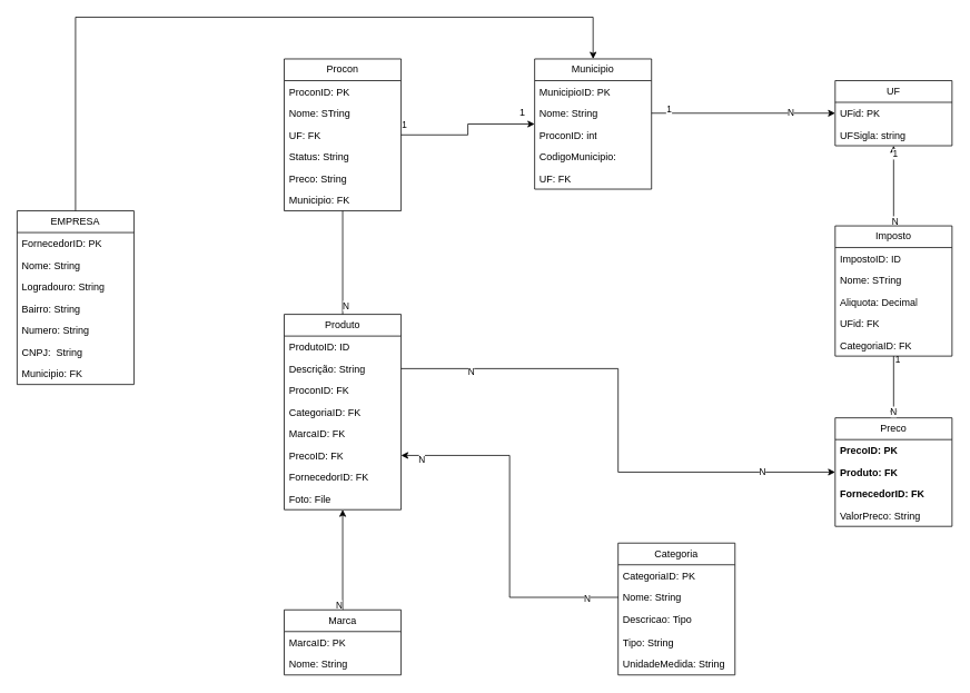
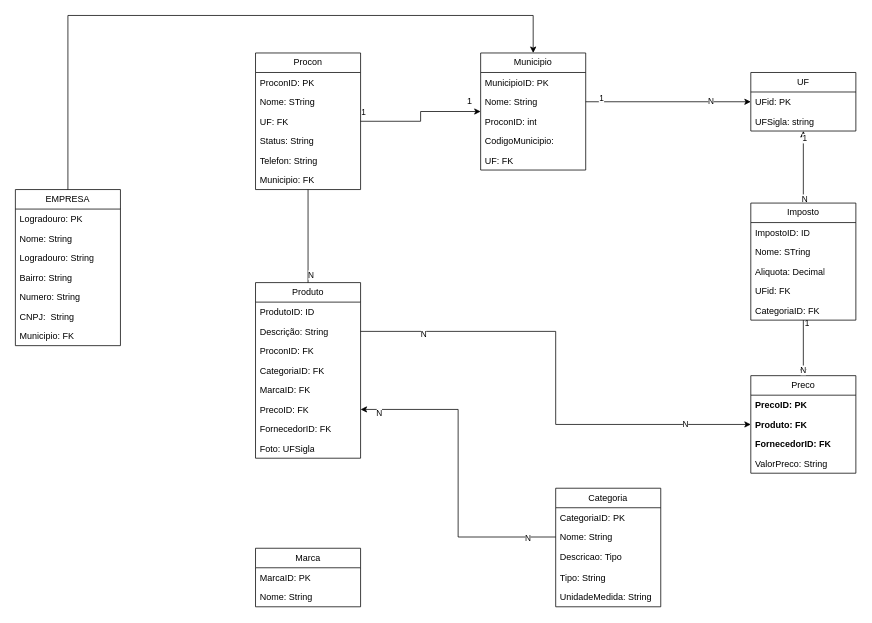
  <mxCell id="0" />
  <mxCell id="1" parent="0" />
  <mxCell id="2" style="edgeStyle=orthogonalEdgeStyle;rounded=0;orthogonalLoop=1;jettySize=auto;html=1;exitX=1;exitY=0.5;exitDx=0;exitDy=0;" parent="1" source="7" target="11" edge="1"><mxGeometry relative="1" as="geometry"><mxPoint x="490" y="148" as="sourcePoint" /></mxGeometry></mxCell>
  <mxCell id="3" value="1" style="edgeLabel;html=1;align=center;verticalAlign=middle;resizable=0;points=[];" parent="2" vertex="1" connectable="0"><mxGeometry x="-0.73" y="-1" relative="1" as="geometry"><mxPoint x="-20" y="-14" as="offset" /></mxGeometry></mxCell>
  <mxCell id="4" value="Procon" style="swimlane;fontStyle=0;childLayout=stackLayout;horizontal=1;startSize=26;fillColor=none;horizontalStack=0;resizeParent=1;resizeParentMax=0;resizeLast=0;collapsible=1;marginBottom=0;whiteSpace=wrap;html=1;" parent="1" vertex="1"><mxGeometry x="340" y="70" width="140" height="182" as="geometry" /></mxCell>
  <mxCell id="5" value="ProconID: PK" style="text;strokeColor=none;fillColor=none;align=left;verticalAlign=top;spacingLeft=4;spacingRight=4;overflow=hidden;rotatable=0;points=[[0,0.5],[1,0.5]];portConstraint=eastwest;whiteSpace=wrap;html=1;" parent="4" vertex="1"><mxGeometry y="26" width="140" height="26" as="geometry" /></mxCell>
  <mxCell id="6" value="Nome: STring" style="text;strokeColor=none;fillColor=none;align=left;verticalAlign=top;spacingLeft=4;spacingRight=4;overflow=hidden;rotatable=0;points=[[0,0.5],[1,0.5]];portConstraint=eastwest;whiteSpace=wrap;html=1;" parent="4" vertex="1"><mxGeometry y="52" width="140" height="26" as="geometry" /></mxCell>
  <mxCell id="7" value="UF: FK" style="text;strokeColor=none;fillColor=none;align=left;verticalAlign=top;spacingLeft=4;spacingRight=4;overflow=hidden;rotatable=0;points=[[0,0.5],[1,0.5]];portConstraint=eastwest;whiteSpace=wrap;html=1;" parent="4" vertex="1"><mxGeometry y="78" width="140" height="26" as="geometry" /></mxCell>
  <mxCell id="8" value="Status: String" style="text;strokeColor=none;fillColor=none;align=left;verticalAlign=top;spacingLeft=4;spacingRight=4;overflow=hidden;rotatable=0;points=[[0,0.5],[1,0.5]];portConstraint=eastwest;whiteSpace=wrap;html=1;" parent="4" vertex="1"><mxGeometry y="104" width="140" height="26" as="geometry" /></mxCell>
- <mxCell id="9" value="Preco: String" style="text;strokeColor=none;fillColor=none;align=left;verticalAlign=top;spacingLeft=4;spacingRight=4;overflow=hidden;rotatable=0;points=[[0,0.5],[1,0.5]];portConstraint=eastwest;whiteSpace=wrap;html=1;" parent="4" vertex="1"><mxGeometry y="130" width="140" height="26" as="geometry" /></mxCell>
+ <mxCell id="9" value="Telefon: String" style="text;strokeColor=none;fillColor=none;align=left;verticalAlign=top;spacingLeft=4;spacingRight=4;overflow=hidden;rotatable=0;points=[[0,0.5],[1,0.5]];portConstraint=eastwest;whiteSpace=wrap;html=1;" parent="4" vertex="1"><mxGeometry y="130" width="140" height="26" as="geometry" /></mxCell>
  <mxCell id="10" value="Municipio: FK" style="text;strokeColor=none;fillColor=none;align=left;verticalAlign=top;spacingLeft=4;spacingRight=4;overflow=hidden;rotatable=0;points=[[0,0.5],[1,0.5]];portConstraint=eastwest;whiteSpace=wrap;html=1;" parent="4" vertex="1"><mxGeometry y="156" width="140" height="26" as="geometry" /></mxCell>
  <mxCell id="11" value="Municipio" style="swimlane;fontStyle=0;childLayout=stackLayout;horizontal=1;startSize=26;fillColor=none;horizontalStack=0;resizeParent=1;resizeParentMax=0;resizeLast=0;collapsible=1;marginBottom=0;whiteSpace=wrap;html=1;" parent="1" vertex="1"><mxGeometry x="640" y="70" width="140" height="156" as="geometry" /></mxCell>
  <mxCell id="12" value="MunicipioID: PK" style="text;strokeColor=none;fillColor=none;align=left;verticalAlign=top;spacingLeft=4;spacingRight=4;overflow=hidden;rotatable=0;points=[[0,0.5],[1,0.5]];portConstraint=eastwest;whiteSpace=wrap;html=1;" parent="11" vertex="1"><mxGeometry y="26" width="140" height="26" as="geometry" /></mxCell>
  <mxCell id="13" value="Nome: String" style="text;strokeColor=none;fillColor=none;align=left;verticalAlign=top;spacingLeft=4;spacingRight=4;overflow=hidden;rotatable=0;points=[[0,0.5],[1,0.5]];portConstraint=eastwest;whiteSpace=wrap;html=1;" parent="11" vertex="1"><mxGeometry y="52" width="140" height="26" as="geometry" /></mxCell>
  <mxCell id="14" value="ProconID: int" style="text;strokeColor=none;fillColor=none;align=left;verticalAlign=top;spacingLeft=4;spacingRight=4;overflow=hidden;rotatable=0;points=[[0,0.5],[1,0.5]];portConstraint=eastwest;whiteSpace=wrap;html=1;" parent="11" vertex="1"><mxGeometry y="78" width="140" height="26" as="geometry" /></mxCell>
  <mxCell id="15" value="CodigoMunicipio:" style="text;strokeColor=none;fillColor=none;align=left;verticalAlign=top;spacingLeft=4;spacingRight=4;overflow=hidden;rotatable=0;points=[[0,0.5],[1,0.5]];portConstraint=eastwest;whiteSpace=wrap;html=1;" parent="11" vertex="1"><mxGeometry y="104" width="140" height="26" as="geometry" /></mxCell>
  <mxCell id="16" value="UF: FK" style="text;strokeColor=none;fillColor=none;align=left;verticalAlign=top;spacingLeft=4;spacingRight=4;overflow=hidden;rotatable=0;points=[[0,0.5],[1,0.5]];portConstraint=eastwest;whiteSpace=wrap;html=1;" parent="11" vertex="1"><mxGeometry y="130" width="140" height="26" as="geometry" /></mxCell>
  <mxCell id="17" value="UF" style="swimlane;fontStyle=0;childLayout=stackLayout;horizontal=1;startSize=26;fillColor=none;horizontalStack=0;resizeParent=1;resizeParentMax=0;resizeLast=0;collapsible=1;marginBottom=0;whiteSpace=wrap;html=1;" parent="1" vertex="1"><mxGeometry x="1000" y="96" width="140" height="78" as="geometry" /></mxCell>
  <mxCell id="18" value="UFid: PK" style="text;strokeColor=none;fillColor=none;align=left;verticalAlign=top;spacingLeft=4;spacingRight=4;overflow=hidden;rotatable=0;points=[[0,0.5],[1,0.5]];portConstraint=eastwest;whiteSpace=wrap;html=1;" parent="17" vertex="1"><mxGeometry y="26" width="140" height="26" as="geometry" /></mxCell>
  <mxCell id="19" value="UFSigla: string" style="text;strokeColor=none;fillColor=none;align=left;verticalAlign=top;spacingLeft=4;spacingRight=4;overflow=hidden;rotatable=0;points=[[0,0.5],[1,0.5]];portConstraint=eastwest;whiteSpace=wrap;html=1;" parent="17" vertex="1"><mxGeometry y="52" width="140" height="26" as="geometry" /></mxCell>
  <mxCell id="20" style="edgeStyle=orthogonalEdgeStyle;rounded=0;orthogonalLoop=1;jettySize=auto;html=1;exitX=1;exitY=0.5;exitDx=0;exitDy=0;entryX=0;entryY=0.5;entryDx=0;entryDy=0;" parent="1" source="27" target="45" edge="1"><mxGeometry relative="1" as="geometry" /></mxCell>
  <mxCell id="21" value="N" style="edgeLabel;html=1;align=center;verticalAlign=middle;resizable=0;points=[];" parent="20" vertex="1" connectable="0"><mxGeometry x="-0.741" y="-3" relative="1" as="geometry"><mxPoint as="offset" /></mxGeometry></mxCell>
  <mxCell id="22" value="N" style="edgeLabel;html=1;align=center;verticalAlign=middle;resizable=0;points=[];" parent="20" vertex="1" connectable="0"><mxGeometry x="0.726" y="1" relative="1" as="geometry"><mxPoint as="offset" /></mxGeometry></mxCell>
  <mxCell id="23" style="edgeStyle=orthogonalEdgeStyle;rounded=0;orthogonalLoop=1;jettySize=auto;html=1;endArrow=none;" parent="1" source="25" target="4" edge="1"><mxGeometry relative="1" as="geometry" /></mxCell>
  <mxCell id="24" value="N" style="edgeLabel;html=1;align=center;verticalAlign=middle;resizable=0;points=[];" parent="23" vertex="1" connectable="0"><mxGeometry x="-0.819" y="-3" relative="1" as="geometry"><mxPoint as="offset" /></mxGeometry></mxCell>
  <mxCell id="25" value="Produto" style="swimlane;fontStyle=0;childLayout=stackLayout;horizontal=1;startSize=26;fillColor=none;horizontalStack=0;resizeParent=1;resizeParentMax=0;resizeLast=0;collapsible=1;marginBottom=0;whiteSpace=wrap;html=1;" parent="1" vertex="1"><mxGeometry x="340" y="376" width="140" height="234" as="geometry" /></mxCell>
  <mxCell id="26" value="ProdutoID: ID" style="text;strokeColor=none;fillColor=none;align=left;verticalAlign=top;spacingLeft=4;spacingRight=4;overflow=hidden;rotatable=0;points=[[0,0.5],[1,0.5]];portConstraint=eastwest;whiteSpace=wrap;html=1;" parent="25" vertex="1"><mxGeometry y="26" width="140" height="26" as="geometry" /></mxCell>
  <mxCell id="27" value="Descrição: String" style="text;strokeColor=none;fillColor=none;align=left;verticalAlign=top;spacingLeft=4;spacingRight=4;overflow=hidden;rotatable=0;points=[[0,0.5],[1,0.5]];portConstraint=eastwest;whiteSpace=wrap;html=1;" parent="25" vertex="1"><mxGeometry y="52" width="140" height="26" as="geometry" /></mxCell>
  <mxCell id="28" value="ProconID: FK" style="text;strokeColor=none;fillColor=none;align=left;verticalAlign=top;spacingLeft=4;spacingRight=4;overflow=hidden;rotatable=0;points=[[0,0.5],[1,0.5]];portConstraint=eastwest;whiteSpace=wrap;html=1;" parent="25" vertex="1"><mxGeometry y="78" width="140" height="26" as="geometry" /></mxCell>
  <mxCell id="29" value="CategoriaID: FK" style="text;strokeColor=none;fillColor=none;align=left;verticalAlign=top;spacingLeft=4;spacingRight=4;overflow=hidden;rotatable=0;points=[[0,0.5],[1,0.5]];portConstraint=eastwest;whiteSpace=wrap;html=1;" parent="25" vertex="1"><mxGeometry y="104" width="140" height="26" as="geometry" /></mxCell>
  <mxCell id="30" value="MarcaID: FK" style="text;strokeColor=none;fillColor=none;align=left;verticalAlign=top;spacingLeft=4;spacingRight=4;overflow=hidden;rotatable=0;points=[[0,0.5],[1,0.5]];portConstraint=eastwest;whiteSpace=wrap;html=1;" parent="25" vertex="1"><mxGeometry y="130" width="140" height="26" as="geometry" /></mxCell>
  <mxCell id="31" value="PrecoID: FK" style="text;strokeColor=none;fillColor=none;align=left;verticalAlign=top;spacingLeft=4;spacingRight=4;overflow=hidden;rotatable=0;points=[[0,0.5],[1,0.5]];portConstraint=eastwest;whiteSpace=wrap;html=1;" parent="25" vertex="1"><mxGeometry y="156" width="140" height="26" as="geometry" /></mxCell>
  <mxCell id="32" value="FornecedorID: FK" style="text;strokeColor=none;fillColor=none;align=left;verticalAlign=top;spacingLeft=4;spacingRight=4;overflow=hidden;rotatable=0;points=[[0,0.5],[1,0.5]];portConstraint=eastwest;whiteSpace=wrap;html=1;" parent="25" vertex="1"><mxGeometry y="182" width="140" height="26" as="geometry" /></mxCell>
- <mxCell id="33" value="Foto: File" style="text;strokeColor=none;fillColor=none;align=left;verticalAlign=top;spacingLeft=4;spacingRight=4;overflow=hidden;rotatable=0;points=[[0,0.5],[1,0.5]];portConstraint=eastwest;whiteSpace=wrap;html=1;" parent="25" vertex="1"><mxGeometry y="208" width="140" height="26" as="geometry" /></mxCell>
+ <mxCell id="33" value="Foto: UFSigla" style="text;strokeColor=none;fillColor=none;align=left;verticalAlign=top;spacingLeft=4;spacingRight=4;overflow=hidden;rotatable=0;points=[[0,0.5],[1,0.5]];portConstraint=eastwest;whiteSpace=wrap;html=1;" parent="25" vertex="1"><mxGeometry y="208" width="140" height="26" as="geometry" /></mxCell>
  <mxCell id="34" style="edgeStyle=orthogonalEdgeStyle;rounded=0;orthogonalLoop=1;jettySize=auto;html=1;entryX=0.5;entryY=0;entryDx=0;entryDy=0;exitX=0.5;exitY=0;exitDx=0;exitDy=0;" edge="1" parent="1" source="35" target="11"><mxGeometry relative="1" as="geometry"><Array as="points"><mxPoint x="90" y="20" /><mxPoint x="710" y="20" /></Array></mxGeometry></mxCell>
  <mxCell id="35" value="EMPRESA" style="swimlane;fontStyle=0;childLayout=stackLayout;horizontal=1;startSize=26;fillColor=none;horizontalStack=0;resizeParent=1;resizeParentMax=0;resizeLast=0;collapsible=1;marginBottom=0;whiteSpace=wrap;html=1;" parent="1" vertex="1"><mxGeometry x="20" y="252" width="140" height="208" as="geometry" /></mxCell>
- <mxCell id="36" value="FornecedorID: PK" style="text;strokeColor=none;fillColor=none;align=left;verticalAlign=top;spacingLeft=4;spacingRight=4;overflow=hidden;rotatable=0;points=[[0,0.5],[1,0.5]];portConstraint=eastwest;whiteSpace=wrap;html=1;" parent="35" vertex="1"><mxGeometry y="26" width="140" height="26" as="geometry" /></mxCell>
+ <mxCell id="36" value="Logradouro: PK" style="text;strokeColor=none;fillColor=none;align=left;verticalAlign=top;spacingLeft=4;spacingRight=4;overflow=hidden;rotatable=0;points=[[0,0.5],[1,0.5]];portConstraint=eastwest;whiteSpace=wrap;html=1;" parent="35" vertex="1"><mxGeometry y="26" width="140" height="26" as="geometry" /></mxCell>
  <mxCell id="37" value="Nome: String" style="text;strokeColor=none;fillColor=none;align=left;verticalAlign=top;spacingLeft=4;spacingRight=4;overflow=hidden;rotatable=0;points=[[0,0.5],[1,0.5]];portConstraint=eastwest;whiteSpace=wrap;html=1;" parent="35" vertex="1"><mxGeometry y="52" width="140" height="26" as="geometry" /></mxCell>
  <mxCell id="38" value="Logradouro: String" style="text;strokeColor=none;fillColor=none;align=left;verticalAlign=top;spacingLeft=4;spacingRight=4;overflow=hidden;rotatable=0;points=[[0,0.5],[1,0.5]];portConstraint=eastwest;whiteSpace=wrap;html=1;" parent="35" vertex="1"><mxGeometry y="78" width="140" height="26" as="geometry" /></mxCell>
  <mxCell id="39" value="Bairro: String" style="text;strokeColor=none;fillColor=none;align=left;verticalAlign=top;spacingLeft=4;spacingRight=4;overflow=hidden;rotatable=0;points=[[0,0.5],[1,0.5]];portConstraint=eastwest;whiteSpace=wrap;html=1;" parent="35" vertex="1"><mxGeometry y="104" width="140" height="26" as="geometry" /></mxCell>
  <mxCell id="40" value="Numero: String" style="text;strokeColor=none;fillColor=none;align=left;verticalAlign=top;spacingLeft=4;spacingRight=4;overflow=hidden;rotatable=0;points=[[0,0.5],[1,0.5]];portConstraint=eastwest;whiteSpace=wrap;html=1;" parent="35" vertex="1"><mxGeometry y="130" width="140" height="26" as="geometry" /></mxCell>
  <mxCell id="41" value="CNPJ:&amp;nbsp; String" style="text;strokeColor=none;fillColor=none;align=left;verticalAlign=top;spacingLeft=4;spacingRight=4;overflow=hidden;rotatable=0;points=[[0,0.5],[1,0.5]];portConstraint=eastwest;whiteSpace=wrap;html=1;" parent="35" vertex="1"><mxGeometry y="156" width="140" height="26" as="geometry" /></mxCell>
  <mxCell id="42" value="Municipio: FK" style="text;strokeColor=none;fillColor=none;align=left;verticalAlign=top;spacingLeft=4;spacingRight=4;overflow=hidden;rotatable=0;points=[[0,0.5],[1,0.5]];portConstraint=eastwest;whiteSpace=wrap;html=1;" parent="35" vertex="1"><mxGeometry y="182" width="140" height="26" as="geometry" /></mxCell>
  <mxCell id="43" value="Preco" style="swimlane;fontStyle=0;childLayout=stackLayout;horizontal=1;startSize=26;fillColor=none;horizontalStack=0;resizeParent=1;resizeParentMax=0;resizeLast=0;collapsible=1;marginBottom=0;whiteSpace=wrap;html=1;" parent="1" vertex="1"><mxGeometry x="1000" y="500" width="140" height="130" as="geometry" /></mxCell>
  <mxCell id="44" value="&lt;strong&gt;PrecoID: PK&lt;/strong&gt;" style="text;strokeColor=none;fillColor=none;align=left;verticalAlign=top;spacingLeft=4;spacingRight=4;overflow=hidden;rotatable=0;points=[[0,0.5],[1,0.5]];portConstraint=eastwest;whiteSpace=wrap;html=1;" parent="43" vertex="1"><mxGeometry y="26" width="140" height="26" as="geometry" /></mxCell>
  <mxCell id="45" value="&lt;strong&gt;Produto: FK&lt;/strong&gt;" style="text;strokeColor=none;fillColor=none;align=left;verticalAlign=top;spacingLeft=4;spacingRight=4;overflow=hidden;rotatable=0;points=[[0,0.5],[1,0.5]];portConstraint=eastwest;whiteSpace=wrap;html=1;" parent="43" vertex="1"><mxGeometry y="52" width="140" height="26" as="geometry" /></mxCell>
  <mxCell id="46" value="&lt;strong&gt;FornecedorID: FK&lt;/strong&gt;" style="text;strokeColor=none;fillColor=none;align=left;verticalAlign=top;spacingLeft=4;spacingRight=4;overflow=hidden;rotatable=0;points=[[0,0.5],[1,0.5]];portConstraint=eastwest;whiteSpace=wrap;html=1;" parent="43" vertex="1"><mxGeometry y="78" width="140" height="26" as="geometry" /></mxCell>
  <mxCell id="47" value="ValorPreco: String" style="text;strokeColor=none;fillColor=none;align=left;verticalAlign=top;spacingLeft=4;spacingRight=4;overflow=hidden;rotatable=0;points=[[0,0.5],[1,0.5]];portConstraint=eastwest;whiteSpace=wrap;html=1;" parent="43" vertex="1"><mxGeometry y="104" width="140" height="26" as="geometry" /></mxCell>
  <mxCell id="48" value="1" style="edgeStyle=orthogonalEdgeStyle;rounded=0;orthogonalLoop=1;jettySize=auto;html=1;exitX=1;exitY=0.5;exitDx=0;exitDy=0;" parent="1" source="13" target="17" edge="1"><mxGeometry x="-0.811" y="5" relative="1" as="geometry"><mxPoint x="720" y="135" as="sourcePoint" /><mxPoint as="offset" /></mxGeometry></mxCell>
  <mxCell id="49" value="N" style="edgeLabel;html=1;align=center;verticalAlign=middle;resizable=0;points=[];" parent="48" vertex="1" connectable="0"><mxGeometry x="0.404" y="3" relative="1" as="geometry"><mxPoint x="12" y="2" as="offset" /></mxGeometry></mxCell>
  <mxCell id="50" value="1" style="text;html=1;align=center;verticalAlign=middle;resizable=0;points=[];autosize=1;strokeColor=none;fillColor=none;" parent="1" vertex="1"><mxGeometry x="610" y="120" width="30" height="30" as="geometry" /></mxCell>
  <mxCell id="51" style="edgeStyle=orthogonalEdgeStyle;rounded=0;orthogonalLoop=1;jettySize=auto;html=1;" parent="1" source="57" target="17" edge="1"><mxGeometry relative="1" as="geometry" /></mxCell>
  <mxCell id="52" value="1" style="edgeLabel;html=1;align=center;verticalAlign=middle;resizable=0;points=[];" parent="51" vertex="1" connectable="0"><mxGeometry x="0.813" y="-1" relative="1" as="geometry"><mxPoint as="offset" /></mxGeometry></mxCell>
  <mxCell id="53" value="N" style="edgeLabel;html=1;align=center;verticalAlign=middle;resizable=0;points=[];" parent="51" vertex="1" connectable="0"><mxGeometry x="-0.876" y="-1" relative="1" as="geometry"><mxPoint as="offset" /></mxGeometry></mxCell>
  <mxCell id="54" style="edgeStyle=orthogonalEdgeStyle;rounded=0;orthogonalLoop=1;jettySize=auto;html=1;entryX=0.5;entryY=0;entryDx=0;entryDy=0;" parent="1" source="57" target="43" edge="1"><mxGeometry relative="1" as="geometry"><mxPoint x="1080" y="470" as="targetPoint" /></mxGeometry></mxCell>
  <mxCell id="55" value="1" style="edgeLabel;html=1;align=center;verticalAlign=middle;resizable=0;points=[];" parent="54" vertex="1" connectable="0"><mxGeometry x="-0.91" y="4" relative="1" as="geometry"><mxPoint as="offset" /></mxGeometry></mxCell>
  <mxCell id="56" value="N" style="edgeLabel;html=1;align=center;verticalAlign=middle;resizable=0;points=[];" parent="54" vertex="1" connectable="0"><mxGeometry x="0.788" y="-1" relative="1" as="geometry"><mxPoint as="offset" /></mxGeometry></mxCell>
  <mxCell id="57" value="Imposto" style="swimlane;fontStyle=0;childLayout=stackLayout;horizontal=1;startSize=26;fillColor=none;horizontalStack=0;resizeParent=1;resizeParentMax=0;resizeLast=0;collapsible=1;marginBottom=0;whiteSpace=wrap;html=1;" parent="1" vertex="1"><mxGeometry x="1000" y="270" width="140" height="156" as="geometry" /></mxCell>
  <mxCell id="58" value="ImpostoID: ID" style="text;strokeColor=none;fillColor=none;align=left;verticalAlign=top;spacingLeft=4;spacingRight=4;overflow=hidden;rotatable=0;points=[[0,0.5],[1,0.5]];portConstraint=eastwest;whiteSpace=wrap;html=1;" parent="57" vertex="1"><mxGeometry y="26" width="140" height="26" as="geometry" /></mxCell>
  <mxCell id="59" value="Nome: STring" style="text;strokeColor=none;fillColor=none;align=left;verticalAlign=top;spacingLeft=4;spacingRight=4;overflow=hidden;rotatable=0;points=[[0,0.5],[1,0.5]];portConstraint=eastwest;whiteSpace=wrap;html=1;" parent="57" vertex="1"><mxGeometry y="52" width="140" height="26" as="geometry" /></mxCell>
  <mxCell id="60" value="Aliquota: Decimal" style="text;strokeColor=none;fillColor=none;align=left;verticalAlign=top;spacingLeft=4;spacingRight=4;overflow=hidden;rotatable=0;points=[[0,0.5],[1,0.5]];portConstraint=eastwest;whiteSpace=wrap;html=1;" parent="57" vertex="1"><mxGeometry y="78" width="140" height="26" as="geometry" /></mxCell>
  <mxCell id="61" value="UFid: FK" style="text;strokeColor=none;fillColor=none;align=left;verticalAlign=top;spacingLeft=4;spacingRight=4;overflow=hidden;rotatable=0;points=[[0,0.5],[1,0.5]];portConstraint=eastwest;whiteSpace=wrap;html=1;" parent="57" vertex="1"><mxGeometry y="104" width="140" height="26" as="geometry" /></mxCell>
  <mxCell id="62" value="CategoriaID: FK" style="text;strokeColor=none;fillColor=none;align=left;verticalAlign=top;spacingLeft=4;spacingRight=4;overflow=hidden;rotatable=0;points=[[0,0.5],[1,0.5]];portConstraint=eastwest;whiteSpace=wrap;html=1;" parent="57" vertex="1"><mxGeometry y="130" width="140" height="26" as="geometry" /></mxCell>
  <mxCell id="63" style="edgeStyle=orthogonalEdgeStyle;rounded=0;orthogonalLoop=1;jettySize=auto;html=1;entryX=1;entryY=0.5;entryDx=0;entryDy=0;exitX=0;exitY=0.5;exitDx=0;exitDy=0;" parent="1" source="68" target="31" edge="1"><mxGeometry relative="1" as="geometry" /></mxCell>
  <mxCell id="64" value="N" style="edgeLabel;html=1;align=center;verticalAlign=middle;resizable=0;points=[];" parent="63" vertex="1" connectable="0"><mxGeometry x="0.89" y="4" relative="1" as="geometry"><mxPoint as="offset" /></mxGeometry></mxCell>
  <mxCell id="65" value="N" style="edgeLabel;html=1;align=center;verticalAlign=middle;resizable=0;points=[];" parent="63" vertex="1" connectable="0"><mxGeometry x="-0.824" y="1" relative="1" as="geometry"><mxPoint as="offset" /></mxGeometry></mxCell>
  <mxCell id="66" value="Categoria" style="swimlane;fontStyle=0;childLayout=stackLayout;horizontal=1;startSize=26;fillColor=none;horizontalStack=0;resizeParent=1;resizeParentMax=0;resizeLast=0;collapsible=1;marginBottom=0;whiteSpace=wrap;html=1;" parent="1" vertex="1"><mxGeometry x="740" y="650" width="140" height="158" as="geometry" /></mxCell>
  <mxCell id="67" value="CategoriaID: PK" style="text;strokeColor=none;fillColor=none;align=left;verticalAlign=top;spacingLeft=4;spacingRight=4;overflow=hidden;rotatable=0;points=[[0,0.5],[1,0.5]];portConstraint=eastwest;whiteSpace=wrap;html=1;" parent="66" vertex="1"><mxGeometry y="26" width="140" height="26" as="geometry" /></mxCell>
  <mxCell id="68" value="Nome: String" style="text;strokeColor=none;fillColor=none;align=left;verticalAlign=top;spacingLeft=4;spacingRight=4;overflow=hidden;rotatable=0;points=[[0,0.5],[1,0.5]];portConstraint=eastwest;whiteSpace=wrap;html=1;" parent="66" vertex="1"><mxGeometry y="52" width="140" height="26" as="geometry" /></mxCell>
  <mxCell id="69" value="Descricao: Tipo" style="text;strokeColor=none;fillColor=none;align=left;verticalAlign=top;spacingLeft=4;spacingRight=4;overflow=hidden;rotatable=0;points=[[0,0.5],[1,0.5]];portConstraint=eastwest;whiteSpace=wrap;html=1;" parent="66" vertex="1"><mxGeometry y="78" width="140" height="28" as="geometry" /></mxCell>
  <mxCell id="70" value="Tipo: String" style="text;strokeColor=none;fillColor=none;align=left;verticalAlign=top;spacingLeft=4;spacingRight=4;overflow=hidden;rotatable=0;points=[[0,0.5],[1,0.5]];portConstraint=eastwest;whiteSpace=wrap;html=1;" parent="66" vertex="1"><mxGeometry y="106" width="140" height="26" as="geometry" /></mxCell>
  <mxCell id="71" value="UnidadeMedida: String" style="text;strokeColor=none;fillColor=none;align=left;verticalAlign=top;spacingLeft=4;spacingRight=4;overflow=hidden;rotatable=0;points=[[0,0.5],[1,0.5]];portConstraint=eastwest;whiteSpace=wrap;html=1;" parent="66" vertex="1"><mxGeometry y="132" width="140" height="26" as="geometry" /></mxCell>
- <mxCell id="72" style="edgeStyle=orthogonalEdgeStyle;rounded=0;orthogonalLoop=1;jettySize=auto;html=1;" parent="1" source="74" target="25" edge="1"><mxGeometry relative="1" as="geometry" /></mxCell>
- <mxCell id="73" value="N" style="edgeLabel;html=1;align=center;verticalAlign=middle;resizable=0;points=[];" parent="72" vertex="1" connectable="0"><mxGeometry x="-0.894" y="5" relative="1" as="geometry"><mxPoint as="offset" /></mxGeometry></mxCell>
  <mxCell id="74" value="Marca" style="swimlane;fontStyle=0;childLayout=stackLayout;horizontal=1;startSize=26;fillColor=none;horizontalStack=0;resizeParent=1;resizeParentMax=0;resizeLast=0;collapsible=1;marginBottom=0;whiteSpace=wrap;html=1;" parent="1" vertex="1"><mxGeometry x="340" y="730" width="140" height="78" as="geometry" /></mxCell>
  <mxCell id="75" value="MarcaID: PK" style="text;strokeColor=none;fillColor=none;align=left;verticalAlign=top;spacingLeft=4;spacingRight=4;overflow=hidden;rotatable=0;points=[[0,0.5],[1,0.5]];portConstraint=eastwest;whiteSpace=wrap;html=1;" parent="74" vertex="1"><mxGeometry y="26" width="140" height="26" as="geometry" /></mxCell>
  <mxCell id="76" value="Nome: String" style="text;strokeColor=none;fillColor=none;align=left;verticalAlign=top;spacingLeft=4;spacingRight=4;overflow=hidden;rotatable=0;points=[[0,0.5],[1,0.5]];portConstraint=eastwest;whiteSpace=wrap;html=1;" parent="74" vertex="1"><mxGeometry y="52" width="140" height="26" as="geometry" /></mxCell>
